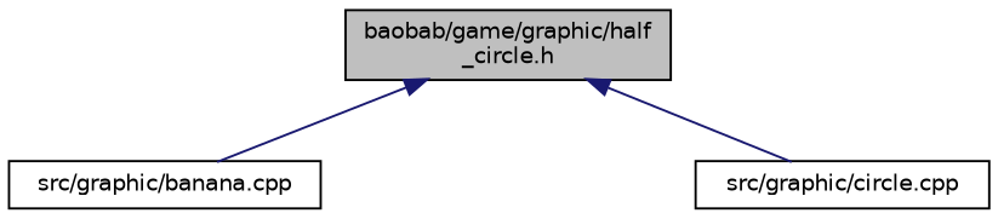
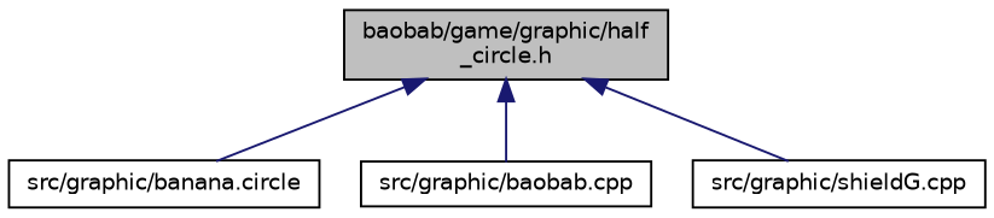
  digraph {
    node [color=black fillcolor=white fontname=Helvetica fontsize=10 shape=record style=filled]
    edge [color=midnightblue dir=back fontname=Helvetica fontsize=10 labelfontname=Helvetica labelfontsize=10 style=solid]
    n1 [fillcolor=grey75 fontcolor=black height=0.2 label="baobab/game/graphic/half\l_circle.h" width=0.4]
-   n2 [height=0.2 label="src/graphic/banana.cpp" width=0.4]
-   n4 [height=0.2 label="src/graphic/circle.cpp" width=0.4]
+   n2 [height=0.2 label="src/graphic/banana.circle" width=0.4]
+   n3 [height=0.2 label="src/graphic/baobab.cpp" width=0.4]
+   n4 [height=0.2 label="src/graphic/shieldG.cpp" width=0.4]
    n1 -> n2
+   n1 -> n3
    n1 -> n4
  }
